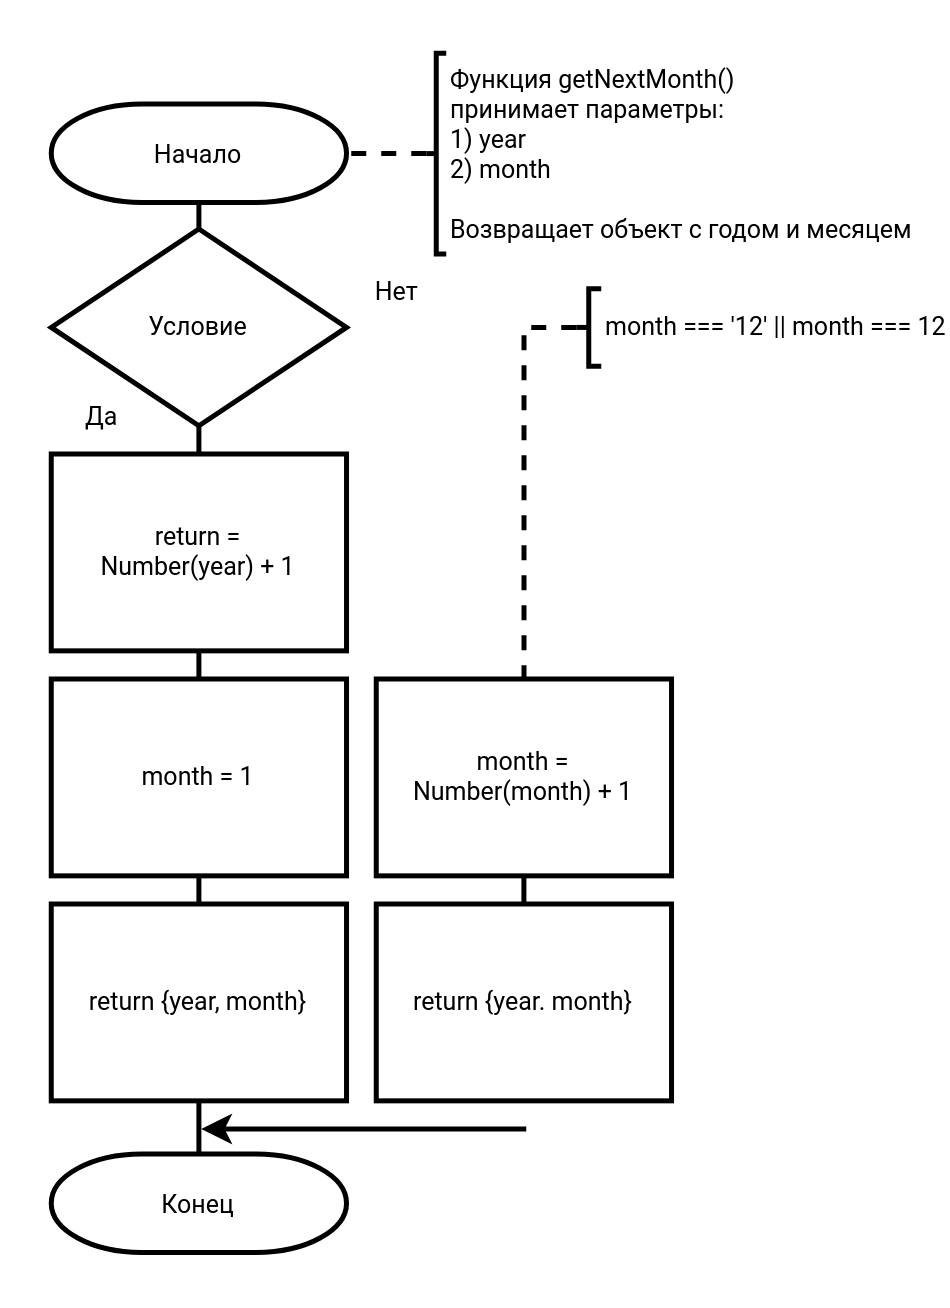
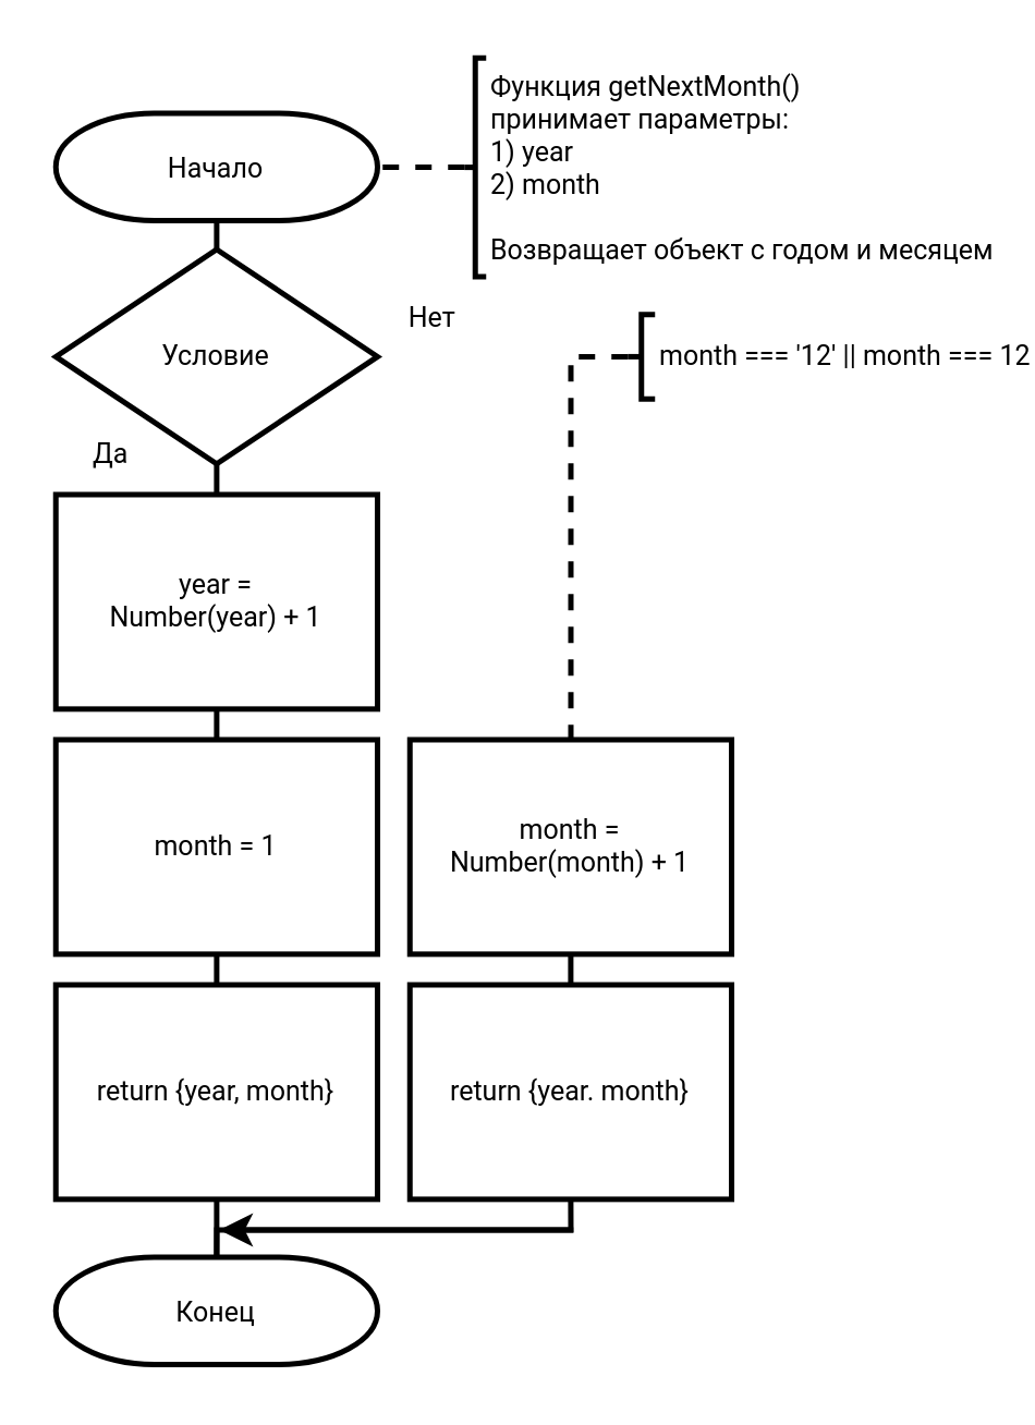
  <mxCell id="0" />
  <mxCell id="1" parent="0" />
  <mxCell id="2" style="edgeStyle=orthogonalEdgeStyle;rounded=0;orthogonalLoop=1;jettySize=auto;html=1;exitX=0.5;exitY=1;exitDx=0;exitDy=0;exitPerimeter=0;entryX=0.5;entryY=0;entryDx=0;entryDy=0;entryPerimeter=0;strokeWidth=2;endArrow=none;endFill=0;fontFamily=Roboto;fontSource=https%3A%2F%2Ffonts.googleapis.com%2Fcss%3Ffamily%3DRoboto;fontSize=10;" parent="1" source="3" target="5" edge="1"><mxGeometry relative="1" as="geometry" /></mxCell>
  <mxCell id="3" value="Начало" style="strokeWidth=2;html=1;shape=mxgraph.flowchart.terminator;whiteSpace=wrap;fontFamily=Roboto;fontSource=https%3A%2F%2Ffonts.googleapis.com%2Fcss%3Ffamily%3DRoboto;fontSize=10;" parent="1" vertex="1"><mxGeometry x="20" y="41" width="118.11" height="39.37" as="geometry" /></mxCell>
  <mxCell id="4" style="edgeStyle=orthogonalEdgeStyle;rounded=0;orthogonalLoop=1;jettySize=auto;html=1;exitX=0.5;exitY=1;exitDx=0;exitDy=0;exitPerimeter=0;entryX=0.5;entryY=0;entryDx=0;entryDy=0;endArrow=none;endFill=0;strokeWidth=2;fontFamily=Roboto;fontSource=https%3A%2F%2Ffonts.googleapis.com%2Fcss%3Ffamily%3DRoboto;fontSize=10;" parent="1" source="5" target="9" edge="1"><mxGeometry relative="1" as="geometry" /></mxCell>
  <mxCell id="5" value="Условие" style="strokeWidth=2;html=1;shape=mxgraph.flowchart.decision;whiteSpace=wrap;fontFamily=Roboto;fontSource=https%3A%2F%2Ffonts.googleapis.com%2Fcss%3Ffamily%3DRoboto;fontSize=10;" parent="1" vertex="1"><mxGeometry x="20" y="91" width="118.11" height="78.74" as="geometry" /></mxCell>
  <mxCell id="6" style="edgeStyle=orthogonalEdgeStyle;rounded=0;orthogonalLoop=1;jettySize=auto;html=1;exitX=0;exitY=0.5;exitDx=0;exitDy=0;exitPerimeter=0;endArrow=none;endFill=0;strokeWidth=2;dashed=1;fontFamily=Roboto;fontSource=https%3A%2F%2Ffonts.googleapis.com%2Fcss%3Ffamily%3DRoboto;fontSize=10;" parent="1" source="7" target="15" edge="1"><mxGeometry relative="1" as="geometry" /></mxCell>
  <mxCell id="7" value="month === '12' || month === 12" style="strokeWidth=2;html=1;shape=mxgraph.flowchart.annotation_2;align=left;labelPosition=right;pointerEvents=1;fontFamily=Roboto;fontSource=https%3A%2F%2Ffonts.googleapis.com%2Fcss%3Ffamily%3DRoboto;fontSize=10;" parent="1" vertex="1"><mxGeometry x="230" y="114.87" width="10" height="31" as="geometry" /></mxCell>
  <mxCell id="8" style="edgeStyle=orthogonalEdgeStyle;rounded=0;orthogonalLoop=1;jettySize=auto;html=1;exitX=0.5;exitY=1;exitDx=0;exitDy=0;entryX=0.5;entryY=0;entryDx=0;entryDy=0;endArrow=none;endFill=0;strokeWidth=2;fontFamily=Roboto;fontSource=https%3A%2F%2Ffonts.googleapis.com%2Fcss%3Ffamily%3DRoboto;fontSize=10;" parent="1" source="9" target="11" edge="1"><mxGeometry relative="1" as="geometry" /></mxCell>
- <mxCell id="9" value="return =&lt;br style=&quot;font-size: 10px;&quot;&gt;Number(year) + 1" style="rounded=0;whiteSpace=wrap;html=1;absoluteArcSize=1;arcSize=14;strokeWidth=2;fontFamily=Roboto;fontSource=https%3A%2F%2Ffonts.googleapis.com%2Fcss%3Ffamily%3DRoboto;fontSize=10;" parent="1" vertex="1"><mxGeometry x="20" y="181" width="118.11" height="78.74" as="geometry" /></mxCell>
+ <mxCell id="9" value="year =&lt;br style=&quot;font-size: 10px;&quot;&gt;Number(year) + 1" style="rounded=0;whiteSpace=wrap;html=1;absoluteArcSize=1;arcSize=14;strokeWidth=2;fontFamily=Roboto;fontSource=https%3A%2F%2Ffonts.googleapis.com%2Fcss%3Ffamily%3DRoboto;fontSize=10;" parent="1" vertex="1"><mxGeometry x="20" y="181" width="118.11" height="78.74" as="geometry" /></mxCell>
  <mxCell id="10" style="edgeStyle=orthogonalEdgeStyle;rounded=0;orthogonalLoop=1;jettySize=auto;html=1;exitX=0.5;exitY=1;exitDx=0;exitDy=0;entryX=0.5;entryY=0;entryDx=0;entryDy=0;endArrow=none;endFill=0;strokeWidth=2;fontFamily=Roboto;fontSource=https%3A%2F%2Ffonts.googleapis.com%2Fcss%3Ffamily%3DRoboto;fontSize=10;" parent="1" source="11" target="13" edge="1"><mxGeometry relative="1" as="geometry" /></mxCell>
  <mxCell id="11" value="month = 1" style="rounded=0;whiteSpace=wrap;html=1;absoluteArcSize=1;arcSize=14;strokeWidth=2;fontFamily=Roboto;fontSource=https%3A%2F%2Ffonts.googleapis.com%2Fcss%3Ffamily%3DRoboto;fontSize=10;" parent="1" vertex="1"><mxGeometry x="20" y="271" width="118.11" height="78.74" as="geometry" /></mxCell>
  <mxCell id="12" style="edgeStyle=orthogonalEdgeStyle;rounded=0;orthogonalLoop=1;jettySize=auto;html=1;exitX=0.5;exitY=1;exitDx=0;exitDy=0;entryX=0.5;entryY=0;entryDx=0;entryDy=0;entryPerimeter=0;endArrow=none;endFill=0;strokeWidth=2;fontFamily=Roboto;fontSource=https%3A%2F%2Ffonts.googleapis.com%2Fcss%3Ffamily%3DRoboto;fontSize=10;" parent="1" source="13" target="18" edge="1"><mxGeometry relative="1" as="geometry" /></mxCell>
  <mxCell id="13" value="return {year, month}" style="rounded=0;whiteSpace=wrap;html=1;absoluteArcSize=1;arcSize=14;strokeWidth=2;fontFamily=Roboto;fontSource=https%3A%2F%2Ffonts.googleapis.com%2Fcss%3Ffamily%3DRoboto;fontSize=10;" parent="1" vertex="1"><mxGeometry x="20" y="361" width="118.11" height="78.74" as="geometry" /></mxCell>
  <mxCell id="14" style="edgeStyle=orthogonalEdgeStyle;rounded=0;orthogonalLoop=1;jettySize=auto;html=1;exitX=0.5;exitY=1;exitDx=0;exitDy=0;entryX=0.5;entryY=0;entryDx=0;entryDy=0;endArrow=none;endFill=0;strokeWidth=2;fontFamily=Roboto;fontSource=https%3A%2F%2Ffonts.googleapis.com%2Fcss%3Ffamily%3DRoboto;fontSize=10;" parent="1" source="15" target="17" edge="1"><mxGeometry relative="1" as="geometry" /></mxCell>
  <mxCell id="15" value="month = &lt;br style=&quot;font-size: 10px;&quot;&gt;Number(month) + 1" style="rounded=0;whiteSpace=wrap;html=1;absoluteArcSize=1;arcSize=14;strokeWidth=2;fontFamily=Roboto;fontSource=https%3A%2F%2Ffonts.googleapis.com%2Fcss%3Ffamily%3DRoboto;fontSize=10;" parent="1" vertex="1"><mxGeometry x="150" y="271" width="118.11" height="78.74" as="geometry" /></mxCell>
+ <mxCell id="16" style="edgeStyle=orthogonalEdgeStyle;rounded=0;orthogonalLoop=1;jettySize=auto;html=1;exitX=0.5;exitY=1;exitDx=0;exitDy=0;entryX=0.5;entryY=0;entryDx=0;entryDy=0;entryPerimeter=0;endArrow=none;endFill=0;strokeWidth=2;fontFamily=Roboto;fontSource=https%3A%2F%2Ffonts.googleapis.com%2Fcss%3Ffamily%3DRoboto;fontSize=10;" parent="1" source="17" target="18" edge="1"><mxGeometry relative="1" as="geometry"><Array as="points"><mxPoint x="209" y="451" /><mxPoint x="79" y="451" /></Array></mxGeometry></mxCell>
  <mxCell id="17" value="return {year. month}" style="rounded=0;whiteSpace=wrap;html=1;absoluteArcSize=1;arcSize=14;strokeWidth=2;fontFamily=Roboto;fontSource=https%3A%2F%2Ffonts.googleapis.com%2Fcss%3Ffamily%3DRoboto;fontSize=10;" parent="1" vertex="1"><mxGeometry x="150" y="361" width="118.11" height="78.74" as="geometry" /></mxCell>
  <mxCell id="18" value="Конец" style="strokeWidth=2;html=1;shape=mxgraph.flowchart.terminator;whiteSpace=wrap;fontFamily=Roboto;fontSource=https%3A%2F%2Ffonts.googleapis.com%2Fcss%3Ffamily%3DRoboto;fontSize=10;" parent="1" vertex="1"><mxGeometry x="20" y="461" width="118.11" height="39.37" as="geometry" /></mxCell>
  <mxCell id="19" style="edgeStyle=orthogonalEdgeStyle;rounded=0;orthogonalLoop=1;jettySize=auto;html=1;exitX=0;exitY=0.5;exitDx=0;exitDy=0;exitPerimeter=0;entryX=1;entryY=0.5;entryDx=0;entryDy=0;entryPerimeter=0;dashed=1;endArrow=none;endFill=0;strokeWidth=2;fontFamily=Roboto;fontSource=https%3A%2F%2Ffonts.googleapis.com%2Fcss%3Ffamily%3DRoboto;fontSize=10;" parent="1" source="20" target="3" edge="1"><mxGeometry relative="1" as="geometry" /></mxCell>
  <mxCell id="20" value="Функция getNextMonth()&lt;br style=&quot;font-size: 10px;&quot;&gt;принимает параметры:&lt;br style=&quot;font-size: 10px;&quot;&gt;1) year&lt;br style=&quot;font-size: 10px;&quot;&gt;2) month&lt;br style=&quot;font-size: 10px;&quot;&gt;&lt;br style=&quot;font-size: 10px;&quot;&gt;Возвращает объект с годом и месяцем" style="strokeWidth=2;html=1;shape=mxgraph.flowchart.annotation_2;align=left;labelPosition=right;pointerEvents=1;fontFamily=Roboto;fontSource=https%3A%2F%2Ffonts.googleapis.com%2Fcss%3Ffamily%3DRoboto;fontSize=10;" parent="1" vertex="1"><mxGeometry x="170" y="20.68" width="8" height="80.32" as="geometry" /></mxCell>
  <mxCell id="21" value="Да" style="text;html=1;align=center;verticalAlign=middle;resizable=0;points=[];autosize=1;strokeColor=none;fillColor=none;fontFamily=Roboto;fontSource=https%3A%2F%2Ffonts.googleapis.com%2Fcss%3Ffamily%3DRoboto;fontSize=10;" parent="1" vertex="1"><mxGeometry x="20" y="151" width="40" height="30" as="geometry" /></mxCell>
  <mxCell id="22" value="Нет" style="text;html=1;align=center;verticalAlign=middle;resizable=0;points=[];autosize=1;strokeColor=none;fillColor=none;fontFamily=Roboto;fontSource=https%3A%2F%2Ffonts.googleapis.com%2Fcss%3Ffamily%3DRoboto;fontSize=10;" parent="1" vertex="1"><mxGeometry x="138" y="101" width="40" height="30" as="geometry" /></mxCell>
  <mxCell id="23" value="" style="endArrow=classic;html=1;rounded=0;strokeWidth=2;fontFamily=Roboto;fontSource=https%3A%2F%2Ffonts.googleapis.com%2Fcss%3Ffamily%3DRoboto;fontSize=10;" parent="1" edge="1"><mxGeometry width="50" height="50" relative="1" as="geometry"><mxPoint x="210" y="451" as="sourcePoint" /><mxPoint x="80" y="451" as="targetPoint" /></mxGeometry></mxCell>
